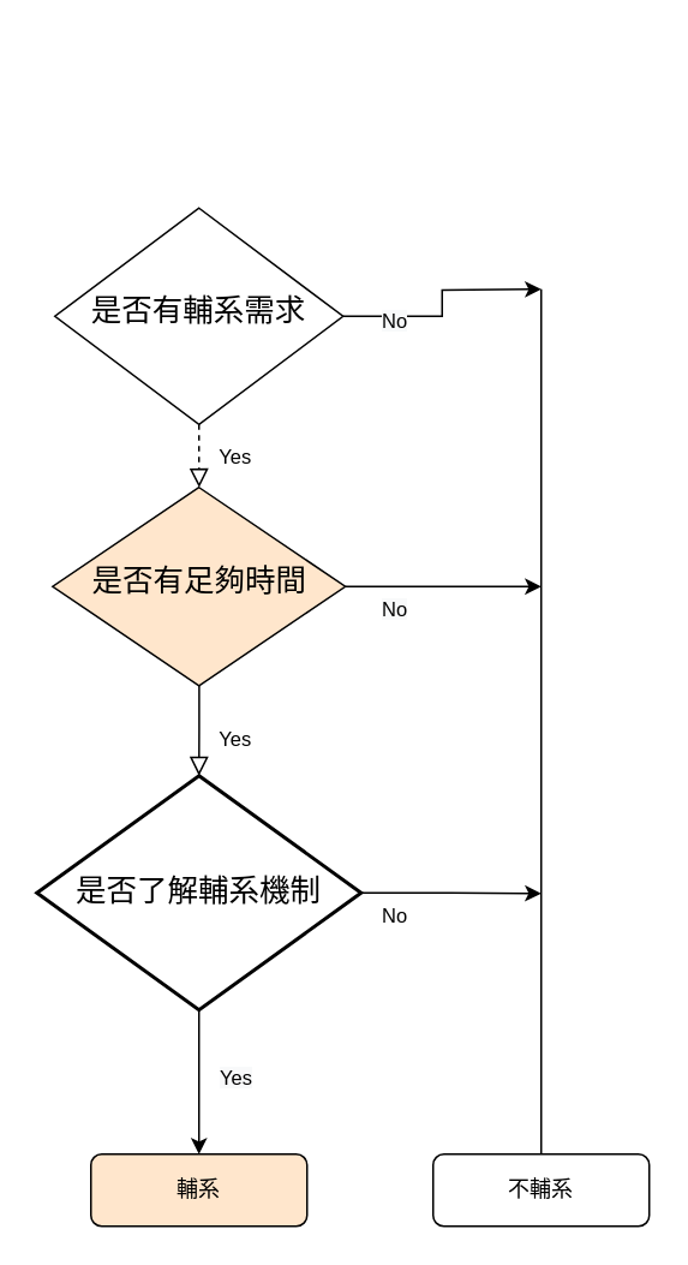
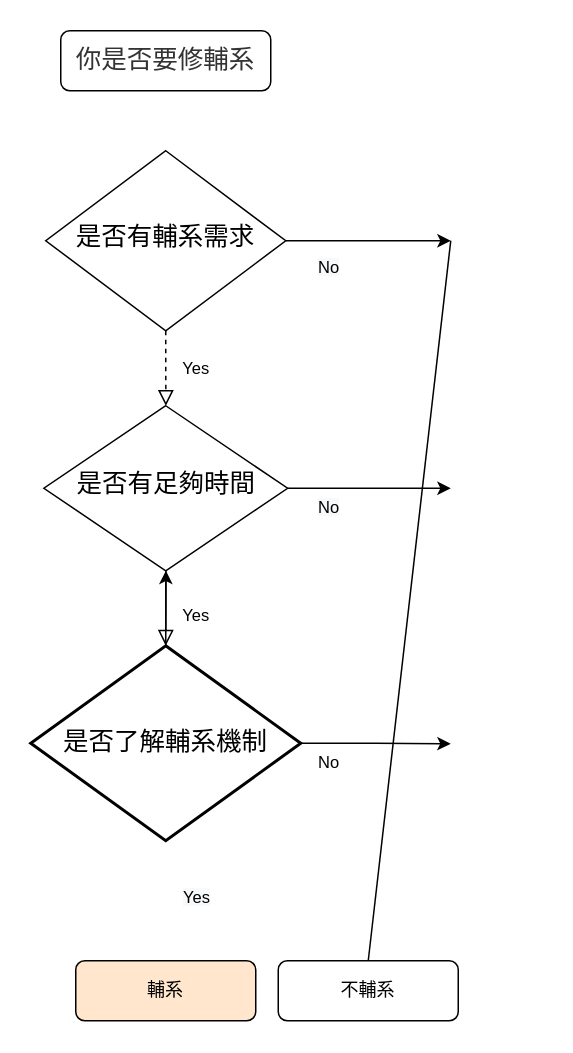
  <mxCell id="0" />
  <mxCell id="1" parent="0" />
+ <mxCell id="2" value="&lt;span style=&quot;color: rgb(51, 51, 51); font-family: 微軟正黑體, Arial, Helvetica, sans-serif; font-size: 17px; text-align: left; background-color: rgb(255, 255, 255);&quot;&gt;你是否要修輔系&lt;/span&gt;" style="rounded=1;whiteSpace=wrap;html=1;fontSize=17;glass=0;strokeWidth=1;shadow=0;" parent="1" vertex="1"><mxGeometry x="40" y="20" width="140" height="40" as="geometry" /></mxCell>
  <mxCell id="3" value="Yes" style="rounded=0;html=1;jettySize=auto;orthogonalLoop=1;fontSize=11;endArrow=block;endFill=0;endSize=8;strokeWidth=1;shadow=0;labelBackgroundColor=none;edgeStyle=orthogonalEdgeStyle;dashed=1;" parent="1" source="5" target="8" edge="1"><mxGeometry y="20" relative="1" as="geometry"><mxPoint as="offset" /></mxGeometry></mxCell>
  <mxCell id="4" style="edgeStyle=orthogonalEdgeStyle;rounded=0;orthogonalLoop=1;jettySize=auto;html=1;strokeColor=#000000;fontSize=17;" edge="1" parent="1" source="5"><mxGeometry relative="1" as="geometry"><mxPoint x="300" y="160" as="targetPoint" /></mxGeometry></mxCell>
- <mxCell id="5" value="&lt;font style=&quot;font-size: 17px;&quot;&gt;是否有輔系需求&lt;/font&gt;" style="rhombus;whiteSpace=wrap;html=1;shadow=0;fontFamily=Helvetica;fontSize=12;align=center;strokeWidth=1;spacing=6;spacingTop=-4;" parent="1" vertex="1"><mxGeometry x="30" y="115" width="160" height="120" as="geometry" /></mxCell>
+ <mxCell id="5" value="&lt;font style=&quot;font-size: 17px;&quot;&gt;是否有輔系需求&lt;/font&gt;" style="rhombus;whiteSpace=wrap;html=1;shadow=0;fontFamily=Helvetica;fontSize=12;align=center;strokeWidth=1;spacing=6;spacingTop=-4;" parent="1" vertex="1"><mxGeometry x="30" y="100" width="160" height="120" as="geometry" /></mxCell>
  <mxCell id="6" value="Yes" style="rounded=0;html=1;jettySize=auto;orthogonalLoop=1;fontSize=11;endArrow=block;endFill=0;endSize=8;strokeWidth=1;shadow=0;labelBackgroundColor=none;edgeStyle=orthogonalEdgeStyle;" parent="1" source="8" edge="1"><mxGeometry x="0.203" y="20" relative="1" as="geometry"><mxPoint as="offset" /><mxPoint x="110" y="430" as="targetPoint" /></mxGeometry></mxCell>
  <mxCell id="7" style="edgeStyle=orthogonalEdgeStyle;rounded=0;orthogonalLoop=1;jettySize=auto;html=1;fontSize=17;" edge="1" parent="1" source="8"><mxGeometry relative="1" as="geometry"><mxPoint x="300" y="325" as="targetPoint" /></mxGeometry></mxCell>
- <mxCell id="8" value="&lt;font style=&quot;font-size: 17px;&quot;&gt;是否有足夠時間&lt;/font&gt;" style="rhombus;whiteSpace=wrap;html=1;shadow=0;fontFamily=Helvetica;fontSize=12;align=center;strokeWidth=1;spacing=6;spacingTop=-4;fillColor=#ffe6cc;" parent="1" vertex="1"><mxGeometry x="28.75" y="270" width="162.5" height="110" as="geometry" /></mxCell>
+ <mxCell id="8" value="&lt;font style=&quot;font-size: 17px;&quot;&gt;是否有足夠時間&lt;/font&gt;" style="rhombus;whiteSpace=wrap;html=1;shadow=0;fontFamily=Helvetica;fontSize=12;align=center;strokeWidth=1;spacing=6;spacingTop=-4;" parent="1" vertex="1"><mxGeometry x="28.75" y="270" width="162.5" height="110" as="geometry" /></mxCell>
  <mxCell id="9" value="輔系" style="rounded=1;whiteSpace=wrap;html=1;fontSize=12;glass=0;strokeWidth=1;shadow=0;fillColor=#ffe6cc;" parent="1" vertex="1"><mxGeometry x="50" y="640" width="120" height="40" as="geometry" /></mxCell>
- <mxCell id="10" value="不輔系" style="rounded=1;whiteSpace=wrap;html=1;fontSize=12;glass=0;strokeWidth=1;shadow=0;" parent="1" vertex="1"><mxGeometry x="240" y="640" width="120" height="40" as="geometry" /></mxCell>
- <mxCell id="11" style="edgeStyle=orthogonalEdgeStyle;rounded=0;orthogonalLoop=1;jettySize=auto;html=1;entryX=0.5;entryY=0;entryDx=0;entryDy=0;fontSize=17;" edge="1" parent="1" source="13" target="9"><mxGeometry relative="1" as="geometry" /></mxCell>
+ <mxCell id="10" value="不輔系" style="rounded=1;whiteSpace=wrap;html=1;fontSize=12;glass=0;strokeWidth=1;shadow=0;" parent="1" vertex="1"><mxGeometry x="185" y="640" width="120" height="40" as="geometry" /></mxCell>
+ <mxCell id="11" style="edgeStyle=orthogonalEdgeStyle;rounded=0;orthogonalLoop=1;jettySize=auto;html=1;fontSize=17;" edge="1" parent="1" source="13" target="8"><mxGeometry relative="1" as="geometry" /></mxCell>
  <mxCell id="12" style="edgeStyle=orthogonalEdgeStyle;rounded=0;orthogonalLoop=1;jettySize=auto;html=1;exitX=1;exitY=0.5;exitDx=0;exitDy=0;exitPerimeter=0;fontSize=17;" edge="1" parent="1" source="13"><mxGeometry relative="1" as="geometry"><mxPoint x="300" y="495.333" as="targetPoint" /></mxGeometry></mxCell>
  <mxCell id="13" value="是否了解輔系機制" style="strokeWidth=2;html=1;shape=mxgraph.flowchart.decision;whiteSpace=wrap;fontSize=17;" vertex="1" parent="1"><mxGeometry x="20" y="430" width="180" height="130" as="geometry" /></mxCell>
  <mxCell id="14" value="&lt;span style=&quot;color: rgb(0, 0, 0); font-family: Helvetica; font-size: 11px; font-style: normal; font-variant-ligatures: normal; font-variant-caps: normal; font-weight: 400; letter-spacing: normal; orphans: 2; text-align: center; text-indent: 0px; text-transform: none; widows: 2; word-spacing: 0px; -webkit-text-stroke-width: 0px; background-color: rgb(248, 249, 250); text-decoration-thickness: initial; text-decoration-style: initial; text-decoration-color: initial; float: none; display: inline !important;&quot;&gt;Yes&lt;/span&gt;" style="text;whiteSpace=wrap;html=1;fontSize=17;" vertex="1" parent="1"><mxGeometry x="120" y="580" width="50" height="40" as="geometry" /></mxCell>
  <mxCell id="15" value="&lt;div style=&quot;text-align: center;&quot;&gt;&lt;span style=&quot;background-color: initial; font-size: 11px;&quot;&gt;No&lt;/span&gt;&lt;/div&gt;" style="text;whiteSpace=wrap;html=1;fontSize=17;" vertex="1" parent="1"><mxGeometry x="210" y="490" width="50" height="40" as="geometry" /></mxCell>
  <mxCell id="16" value="" style="endArrow=none;html=1;rounded=0;fontSize=17;exitX=0.5;exitY=0;exitDx=0;exitDy=0;" edge="1" parent="1" source="10"><mxGeometry width="50" height="50" relative="1" as="geometry"><mxPoint x="300" y="330" as="sourcePoint" /><mxPoint x="300" y="160" as="targetPoint" /></mxGeometry></mxCell>
  <mxCell id="17" value="&lt;span style=&quot;color: rgb(0, 0, 0); font-family: Helvetica; font-size: 11px; font-style: normal; font-variant-ligatures: normal; font-variant-caps: normal; font-weight: 400; letter-spacing: normal; orphans: 2; text-align: center; text-indent: 0px; text-transform: none; widows: 2; word-spacing: 0px; -webkit-text-stroke-width: 0px; background-color: rgb(248, 249, 250); text-decoration-thickness: initial; text-decoration-style: initial; text-decoration-color: initial; float: none; display: inline !important;&quot;&gt;No&lt;/span&gt;" style="text;whiteSpace=wrap;html=1;fontSize=17;" vertex="1" parent="1"><mxGeometry x="210" y="320" width="50" height="40" as="geometry" /></mxCell>
  <mxCell id="18" value="&lt;span style=&quot;color: rgb(0, 0, 0); font-family: Helvetica; font-size: 11px; font-style: normal; font-variant-ligatures: normal; font-variant-caps: normal; font-weight: 400; letter-spacing: normal; orphans: 2; text-align: center; text-indent: 0px; text-transform: none; widows: 2; word-spacing: 0px; -webkit-text-stroke-width: 0px; background-color: rgb(248, 249, 250); text-decoration-thickness: initial; text-decoration-style: initial; text-decoration-color: initial; float: none; display: inline !important;&quot;&gt;No&lt;/span&gt;" style="text;whiteSpace=wrap;html=1;fontSize=17;" vertex="1" parent="1"><mxGeometry x="210" y="160" width="50" height="40" as="geometry" /></mxCell>
